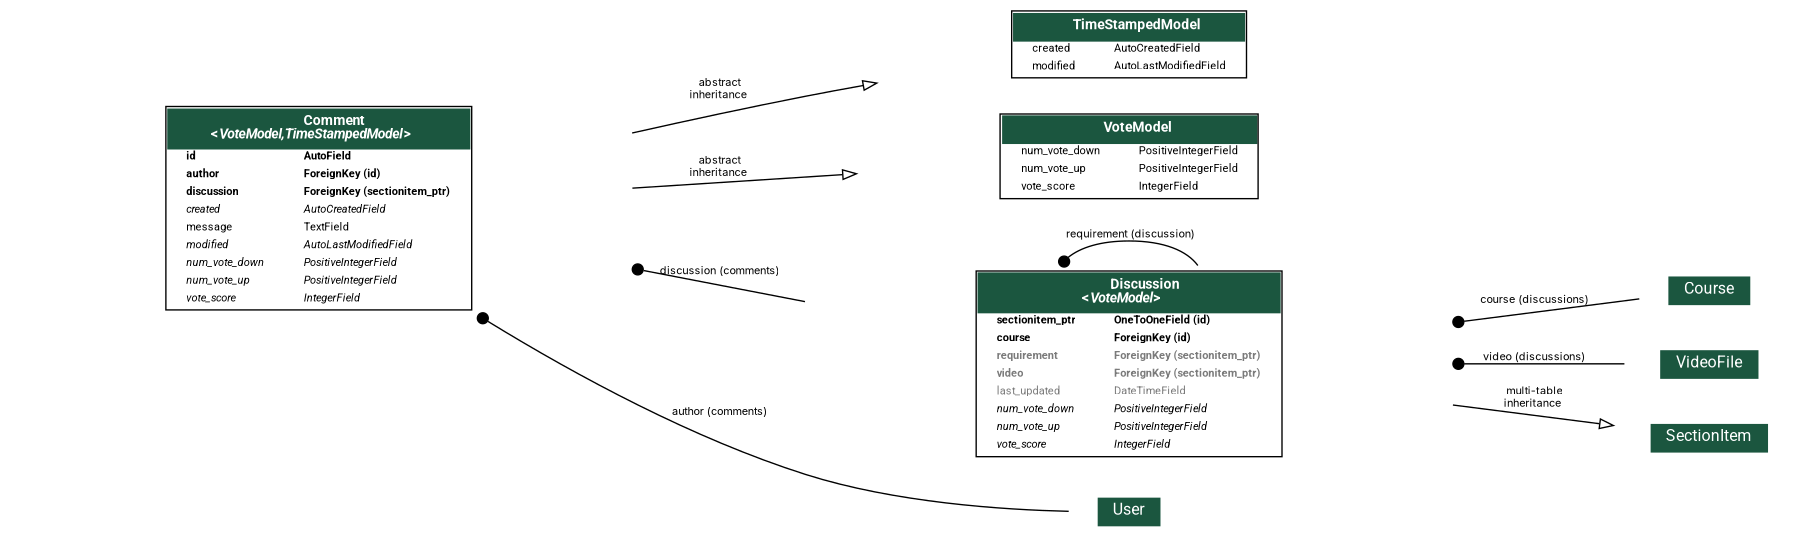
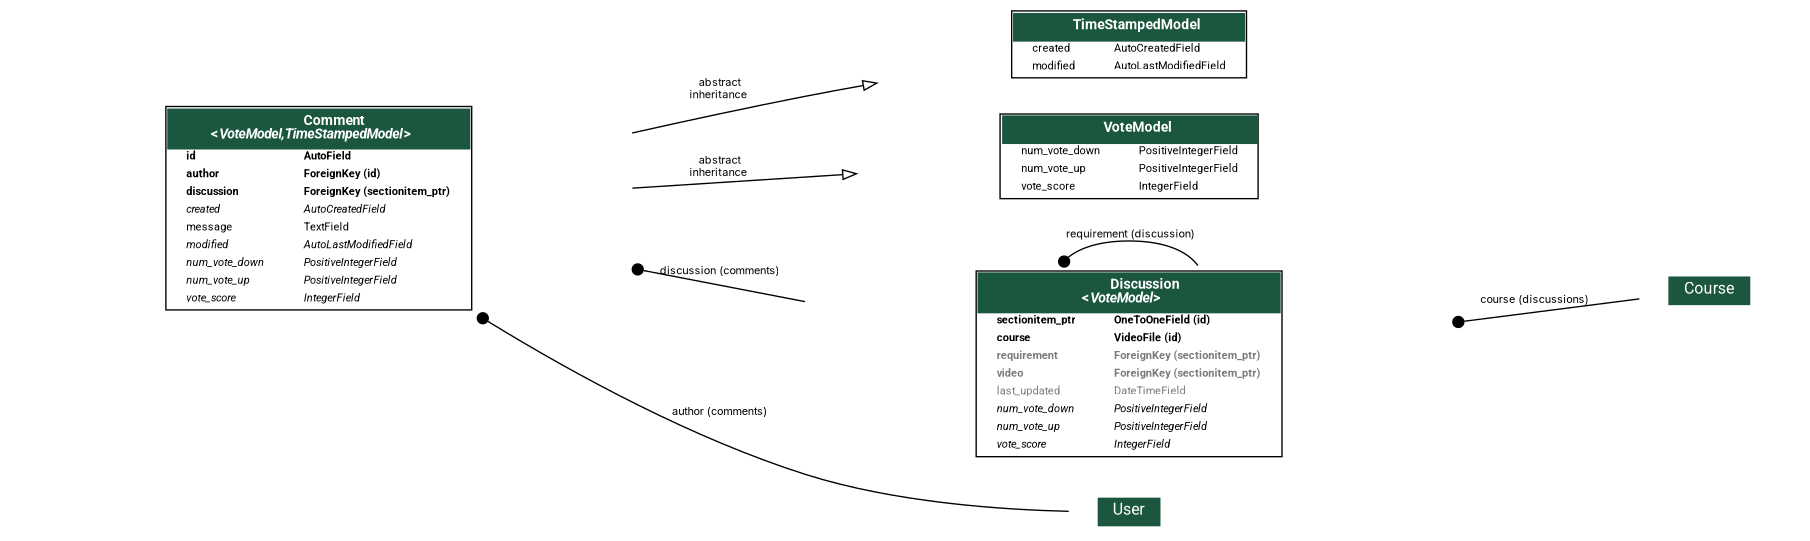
  digraph {
    fontname=Inter
    fontsize=8
    rankdir=LR
    splines=true
    node [fontname=Inter fontsize=8 shape=plaintext]
    edge [arrowhead=none arrowtail=dot dir=both fontname=Inter fontsize=8]
    n1 [height=0.79167 label=<     <TABLE BGCOLOR="white" BORDER="1" CELLBORDER="0" CELLSPACING="0">     <TR><TD COLSPAN="2" CELLPADDING="5" ALIGN="CENTER" BGCOLOR="#1b563f">     <FONT FACE="Roboto" COLOR="white" POINT-SIZE="10"><B>     TimeStampedModel     </B></FONT></TD></TR>           <TR><TD ALIGN="LEFT" BORDER="0">     <FONT FACE="Roboto">created</FONT>     </TD><TD ALIGN="LEFT">     <FONT FACE="Roboto">AutoCreatedField</FONT>     </TD></TR>              <TR><TD ALIGN="LEFT" BORDER="0">     <FONT FACE="Roboto">modified</FONT>     </TD><TD ALIGN="LEFT">     <FONT FACE="Roboto">AutoLastModifiedField</FONT>     </TD></TR>           </TABLE>     > width=5.125]
    n2 [height=0.97222 label=<     <TABLE BGCOLOR="white" BORDER="1" CELLBORDER="0" CELLSPACING="0">     <TR><TD COLSPAN="2" CELLPADDING="5" ALIGN="CENTER" BGCOLOR="#1b563f">     <FONT FACE="Roboto" COLOR="white" POINT-SIZE="10"><B>     VoteModel     </B></FONT></TD></TR>           <TR><TD ALIGN="LEFT" BORDER="0">     <FONT FACE="Roboto">num_vote_down</FONT>     </TD><TD ALIGN="LEFT">     <FONT FACE="Roboto">PositiveIntegerField</FONT>     </TD></TR>              <TR><TD ALIGN="LEFT" BORDER="0">     <FONT FACE="Roboto">num_vote_up</FONT>     </TD><TD ALIGN="LEFT">     <FONT FACE="Roboto">PositiveIntegerField</FONT>     </TD></TR>              <TR><TD ALIGN="LEFT" BORDER="0">     <FONT FACE="Roboto">vote_score</FONT>     </TD><TD ALIGN="LEFT">     <FONT FACE="Roboto">IntegerField</FONT>     </TD></TR>           </TABLE>     > width=5.5417]
-   n3 [height=2 label=<     <TABLE BGCOLOR="white" BORDER="1" CELLBORDER="0" CELLSPACING="0">     <TR><TD COLSPAN="2" CELLPADDING="5" ALIGN="CENTER" BGCOLOR="#1b563f">     <FONT FACE="Roboto" COLOR="white" POINT-SIZE="10"><B>     Discussion<BR/>&lt;<FONT FACE="Roboto"><I>VoteModel</I></FONT>&gt;     </B></FONT></TD></TR>           <TR><TD ALIGN="LEFT" BORDER="0">     <FONT FACE="Roboto"><B>sectionitem_ptr</B></FONT>     </TD><TD ALIGN="LEFT">     <FONT FACE="Roboto"><B>OneToOneField (id)</B></FONT>     </TD></TR>              <TR><TD ALIGN="LEFT" BORDER="0">     <FONT FACE="Roboto"><B>course</B></FONT>     </TD><TD ALIGN="LEFT">     <FONT FACE="Roboto"><B>ForeignKey (id)</B></FONT>     </TD></TR>              <TR><TD ALIGN="LEFT" BORDER="0">     <FONT COLOR="#7B7B7B" FACE="Roboto"><B>requirement</B></FONT>     </TD><TD ALIGN="LEFT">     <FONT COLOR="#7B7B7B" FACE="Roboto"><B>ForeignKey (sectionitem_ptr)</B></FONT>     </TD></TR>              <TR><TD ALIGN="LEFT" BORDER="0">     <FONT COLOR="#7B7B7B" FACE="Roboto"><B>video</B></FONT>     </TD><TD ALIGN="LEFT">     <FONT COLOR="#7B7B7B" FACE="Roboto"><B>ForeignKey (sectionitem_ptr)</B></FONT>     </TD></TR>              <TR><TD ALIGN="LEFT" BORDER="0">     <FONT COLOR="#7B7B7B" FACE="Roboto">last_updated</FONT>     </TD><TD ALIGN="LEFT">     <FONT COLOR="#7B7B7B" FACE="Roboto">DateTimeField</FONT>     </TD></TR>              <TR><TD ALIGN="LEFT" BORDER="0">     <FONT FACE="Roboto"><I>num_vote_down</I></FONT>     </TD><TD ALIGN="LEFT">     <FONT FACE="Roboto"><I>PositiveIntegerField</I></FONT>     </TD></TR>              <TR><TD ALIGN="LEFT" BORDER="0">     <FONT FACE="Roboto"><I>num_vote_up</I></FONT>     </TD><TD ALIGN="LEFT">     <FONT FACE="Roboto"><I>PositiveIntegerField</I></FONT>     </TD></TR>              <TR><TD ALIGN="LEFT" BORDER="0">     <FONT FACE="Roboto"><I>vote_score</I></FONT>     </TD><TD ALIGN="LEFT">     <FONT FACE="Roboto"><I>IntegerField</I></FONT>     </TD></TR>           </TABLE>     > width=6.5833]
+   n3 [height=2 label=<     <TABLE BGCOLOR="white" BORDER="1" CELLBORDER="0" CELLSPACING="0">     <TR><TD COLSPAN="2" CELLPADDING="5" ALIGN="CENTER" BGCOLOR="#1b563f">     <FONT FACE="Roboto" COLOR="white" POINT-SIZE="10"><B>     Discussion<BR/>&lt;<FONT FACE="Roboto"><I>VoteModel</I></FONT>&gt;     </B></FONT></TD></TR>           <TR><TD ALIGN="LEFT" BORDER="0">     <FONT FACE="Roboto"><B>sectionitem_ptr</B></FONT>     </TD><TD ALIGN="LEFT">     <FONT FACE="Roboto"><B>OneToOneField (id)</B></FONT>     </TD></TR>              <TR><TD ALIGN="LEFT" BORDER="0">     <FONT FACE="Roboto"><B>course</B></FONT>     </TD><TD ALIGN="LEFT">     <FONT FACE="Roboto"><B>VideoFile (id)</B></FONT>     </TD></TR>              <TR><TD ALIGN="LEFT" BORDER="0">     <FONT COLOR="#7B7B7B" FACE="Roboto"><B>requirement</B></FONT>     </TD><TD ALIGN="LEFT">     <FONT COLOR="#7B7B7B" FACE="Roboto"><B>ForeignKey (sectionitem_ptr)</B></FONT>     </TD></TR>              <TR><TD ALIGN="LEFT" BORDER="0">     <FONT COLOR="#7B7B7B" FACE="Roboto"><B>video</B></FONT>     </TD><TD ALIGN="LEFT">     <FONT COLOR="#7B7B7B" FACE="Roboto"><B>ForeignKey (sectionitem_ptr)</B></FONT>     </TD></TR>              <TR><TD ALIGN="LEFT" BORDER="0">     <FONT COLOR="#7B7B7B" FACE="Roboto">last_updated</FONT>     </TD><TD ALIGN="LEFT">     <FONT COLOR="#7B7B7B" FACE="Roboto">DateTimeField</FONT>     </TD></TR>              <TR><TD ALIGN="LEFT" BORDER="0">     <FONT FACE="Roboto"><I>num_vote_down</I></FONT>     </TD><TD ALIGN="LEFT">     <FONT FACE="Roboto"><I>PositiveIntegerField</I></FONT>     </TD></TR>              <TR><TD ALIGN="LEFT" BORDER="0">     <FONT FACE="Roboto"><I>num_vote_up</I></FONT>     </TD><TD ALIGN="LEFT">     <FONT FACE="Roboto"><I>PositiveIntegerField</I></FONT>     </TD></TR>              <TR><TD ALIGN="LEFT" BORDER="0">     <FONT FACE="Roboto"><I>vote_score</I></FONT>     </TD><TD ALIGN="LEFT">     <FONT FACE="Roboto"><I>IntegerField</I></FONT>     </TD></TR>           </TABLE>     > width=6.5833]
    n4 [height=0.5 label=<   <TABLE BGCOLOR="white" BORDER="0" CELLBORDER="0" CELLSPACING="0">   <TR><TD COLSPAN="2" CELLPADDING="4" ALIGN="CENTER" BGCOLOR="#1b563f">   <FONT FACE="Roboto" POINT-SIZE="12" COLOR="white">Course</FONT>   </TD></TR>   </TABLE>   > width=1.4167]
-   n5 [height=0.5 label=<   <TABLE BGCOLOR="white" BORDER="0" CELLBORDER="0" CELLSPACING="0">   <TR><TD COLSPAN="2" CELLPADDING="4" ALIGN="CENTER" BGCOLOR="#1b563f">   <FONT FACE="Roboto" POINT-SIZE="12" COLOR="white">VideoFile</FONT>   </TD></TR>   </TABLE>   > width=1.7222]
-   n6 [height=0.5 label=<   <TABLE BGCOLOR="white" BORDER="0" CELLBORDER="0" CELLSPACING="0">   <TR><TD COLSPAN="2" CELLPADDING="4" ALIGN="CENTER" BGCOLOR="#1b563f">   <FONT FACE="Roboto" POINT-SIZE="12" COLOR="white">SectionItem</FONT>   </TD></TR>   </TABLE>   > width=1.9444]
    n7 [height=2.1806 label=<     <TABLE BGCOLOR="white" BORDER="1" CELLBORDER="0" CELLSPACING="0">     <TR><TD COLSPAN="2" CELLPADDING="5" ALIGN="CENTER" BGCOLOR="#1b563f">     <FONT FACE="Roboto" COLOR="white" POINT-SIZE="10"><B>     Comment<BR/>&lt;<FONT FACE="Roboto"><I>VoteModel,TimeStampedModel</I></FONT>&gt;     </B></FONT></TD></TR>           <TR><TD ALIGN="LEFT" BORDER="0">     <FONT FACE="Roboto"><B>id</B></FONT>     </TD><TD ALIGN="LEFT">     <FONT FACE="Roboto"><B>AutoField</B></FONT>     </TD></TR>              <TR><TD ALIGN="LEFT" BORDER="0">     <FONT FACE="Roboto"><B>author</B></FONT>     </TD><TD ALIGN="LEFT">     <FONT FACE="Roboto"><B>ForeignKey (id)</B></FONT>     </TD></TR>              <TR><TD ALIGN="LEFT" BORDER="0">     <FONT FACE="Roboto"><B>discussion</B></FONT>     </TD><TD ALIGN="LEFT">     <FONT FACE="Roboto"><B>ForeignKey (sectionitem_ptr)</B></FONT>     </TD></TR>              <TR><TD ALIGN="LEFT" BORDER="0">     <FONT FACE="Roboto"><I>created</I></FONT>     </TD><TD ALIGN="LEFT">     <FONT FACE="Roboto"><I>AutoCreatedField</I></FONT>     </TD></TR>              <TR><TD ALIGN="LEFT" BORDER="0">     <FONT FACE="Roboto">message</FONT>     </TD><TD ALIGN="LEFT">     <FONT FACE="Roboto">TextField</FONT>     </TD></TR>              <TR><TD ALIGN="LEFT" BORDER="0">     <FONT FACE="Roboto"><I>modified</I></FONT>     </TD><TD ALIGN="LEFT">     <FONT FACE="Roboto"><I>AutoLastModifiedField</I></FONT>     </TD></TR>              <TR><TD ALIGN="LEFT" BORDER="0">     <FONT FACE="Roboto"><I>num_vote_down</I></FONT>     </TD><TD ALIGN="LEFT">     <FONT FACE="Roboto"><I>PositiveIntegerField</I></FONT>     </TD></TR>              <TR><TD ALIGN="LEFT" BORDER="0">     <FONT FACE="Roboto"><I>num_vote_up</I></FONT>     </TD><TD ALIGN="LEFT">     <FONT FACE="Roboto"><I>PositiveIntegerField</I></FONT>     </TD></TR>              <TR><TD ALIGN="LEFT" BORDER="0">     <FONT FACE="Roboto"><I>vote_score</I></FONT>     </TD><TD ALIGN="LEFT">     <FONT FACE="Roboto"><I>IntegerField</I></FONT>     </TD></TR>           </TABLE>     > width=6.375]
    n8 [height=0.5 label=<   <TABLE BGCOLOR="white" BORDER="0" CELLBORDER="0" CELLSPACING="0">   <TR><TD COLSPAN="2" CELLPADDING="4" ALIGN="CENTER" BGCOLOR="#1b563f">   <FONT FACE="Roboto" POINT-SIZE="12" COLOR="white">User</FONT>   </TD></TR>   </TABLE>   > width=1.2222]
    "\n\n\n" [color=gray40 height=0.5 width=0.75]
    n3 -> n3 [label=" requirement (discussion)"]
    n3 -> n4 [label=" course (discussions)"]
-   n3 -> n5 [label=" video (discussions)"]
-   n3 -> n6 [arrowhead=empty arrowtail=none label=" multi-table\ninheritance"]
    n7 -> n1 [arrowhead=empty arrowtail=none label=" abstract\ninheritance"]
    n7 -> n2 [arrowhead=empty arrowtail=none label=" abstract\ninheritance"]
    n7 -> n3 [label=" discussion (comments)"]
    n7 -> n8 [label=" author (comments)"]
  }
